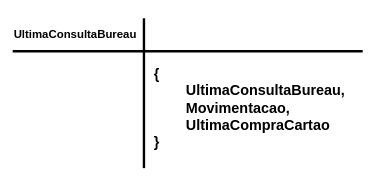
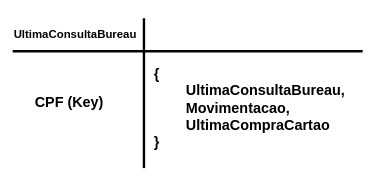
  <mxCell id="0" />
  <mxCell id="1" parent="0" />
  <mxCell id="2" value="{&lt;br&gt;&lt;span style=&quot;white-space: pre&quot;&gt;&#09;&lt;/span&gt;UltimaConsultaBureau,&lt;br&gt;&lt;span style=&quot;white-space: pre&quot;&gt;&#09;&lt;/span&gt;Movimentacao,&lt;br&gt;&lt;span style=&quot;white-space: pre&quot;&gt;&#09;&lt;/span&gt;UltimaCompraCartao&lt;br&gt;}" style="text;strokeColor=none;fillColor=none;html=1;fontSize=24;fontStyle=1;verticalAlign=middle;align=left;" vertex="1" parent="1"><mxGeometry x="254" y="100" width="350" height="160" as="geometry" /></mxCell>
  <mxCell id="3" value="&lt;font style=&quot;font-size: 19px&quot;&gt;UltimaConsultaBureau&lt;/font&gt;" style="text;strokeColor=none;fillColor=none;html=1;fontSize=24;fontStyle=1;verticalAlign=middle;align=center;" vertex="1" parent="1"><mxGeometry x="34" y="20" width="180" height="70" as="geometry" /></mxCell>
  <mxCell id="4" value="" style="line;strokeWidth=4;direction=south;html=1;perimeter=backbonePerimeter;points=[];outlineConnect=0;" vertex="1" parent="1"><mxGeometry x="234" y="30" width="10" height="250" as="geometry" /></mxCell>
  <mxCell id="5" value="" style="line;strokeWidth=4;html=1;perimeter=backbonePerimeter;points=[];outlineConnect=0;" vertex="1" parent="1"><mxGeometry x="20" y="80" width="584" height="10" as="geometry" /></mxCell>
+ <mxCell id="6" value="CPF (Key)" style="text;strokeColor=none;fillColor=none;html=1;fontSize=24;fontStyle=1;verticalAlign=middle;align=center;" vertex="1" parent="1"><mxGeometry x="64" y="150" width="100" height="40" as="geometry" /></mxCell>
